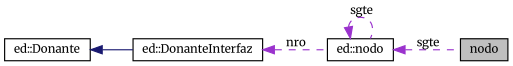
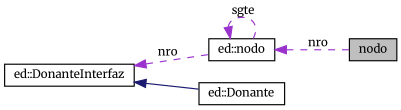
  digraph {
    fontname=Merriweather
    rankdir=LR
    node [color=black fillcolor=white fontname=Merriweather fontsize=10 shape=record style=filled]
    edge [color=darkorchid3 dir=back fontname=Merriweather fontsize=10 labelfontname=Helvetica labelfontsize=10 style=dashed]
    n1 [fillcolor=grey75 fontcolor=black height=0.2 label=nodo width=0.4]
    n2 [height=0.2 label="ed::nodo" width=0.4]
    n3 [height=0.2 label="ed::Donante" width=0.4]
    n4 [height=0.2 label="ed::DonanteInterfaz" width=0.4]
-   n2 -> n1 [label=" sgte"]
+   n2 -> n1 [label=" nro"]
    n2 -> n2 [label=" sgte"]
    n4 -> n2 [label=" nro"]
-   n3 -> n4 [color=midnightblue style=solid]
+   n4 -> n3 [color=midnightblue style=solid]
  }
